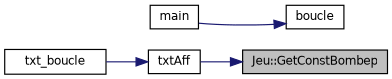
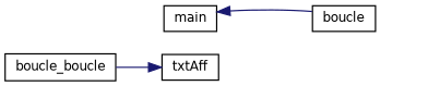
  digraph {
    rankdir=RL
    node [color=black fillcolor=white fontname=Helvetica fontsize=10 shape=record style=filled]
    edge [color=midnightblue dir=back fontname=Helvetica fontsize=10 labelfontname=Helvetica labelfontsize=10 style=solid]
-   n1 [fillcolor=grey75 fontcolor=black height=0.2 label="Jeu::GetConstBombep" width=0.4]
    n2 [height=0.2 label=txtAff width=0.4]
-   n3 [height=0.2 label=txt_boucle width=0.4]
+   n3 [height=0.2 label=boucle_boucle width=0.4]
    n4 [height=0.2 label=boucle width=0.4]
    n5 [height=0.2 label=main width=0.4]
-   n1 -> n2
    n2 -> n3
-   n4 -> n5
+   n5 -> n4
  }
